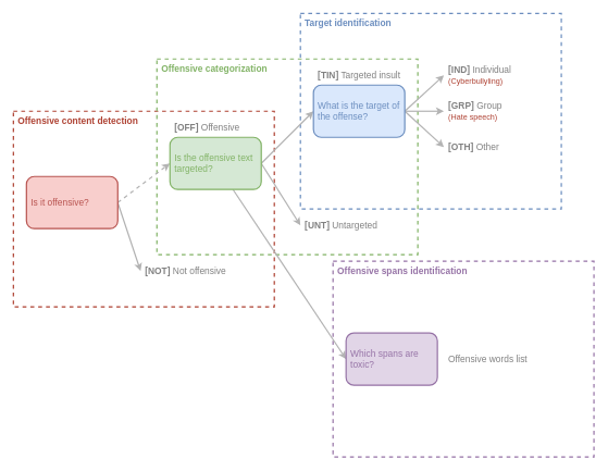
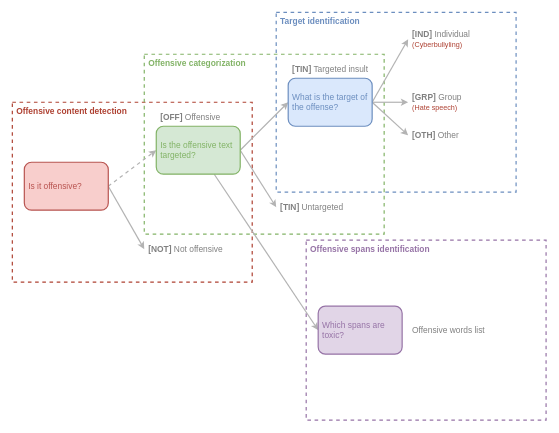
  <mxCell id="0" />
  <mxCell id="1" parent="0" />
  <mxCell id="2" value="Offensive spans identification" style="rounded=0;whiteSpace=wrap;html=1;strokeColor=#9673a6;verticalAlign=top;align=left;strokeWidth=2;spacingLeft=5;fontSize=14;fontStyle=1;dashed=1;fillColor=none;fontColor=#9673A6;" vertex="1" parent="1"><mxGeometry x="510" y="400" width="400" height="300" as="geometry" /></mxCell>
  <mxCell id="3" value="Offensive content detection" style="rounded=0;whiteSpace=wrap;html=1;strokeColor=#ae4132;fillColor=none;verticalAlign=top;align=left;fontColor=#AE4132;strokeWidth=2;spacingLeft=5;fontSize=14;fontStyle=1;dashed=1;" vertex="1" parent="1"><mxGeometry x="20" y="170" width="400" height="300" as="geometry" /></mxCell>
  <mxCell id="4" value="Offensive categorization" style="rounded=0;whiteSpace=wrap;html=1;strokeColor=#82b366;fillColor=none;verticalAlign=top;align=left;fontColor=#82B366;strokeWidth=2;spacingLeft=5;fontSize=14;fontStyle=1;dashed=1;" vertex="1" parent="1"><mxGeometry x="240" y="90" width="400" height="300" as="geometry" /></mxCell>
  <mxCell id="5" value="Target identification" style="rounded=0;whiteSpace=wrap;html=1;strokeColor=#6c8ebf;fillColor=none;verticalAlign=top;align=left;fontColor=#6C8EBF;strokeWidth=2;spacingLeft=5;fontSize=14;fontStyle=1;dashed=1;" vertex="1" parent="1"><mxGeometry x="460" y="20" width="400" height="300" as="geometry" /></mxCell>
  <mxCell id="6" style="rounded=0;orthogonalLoop=1;jettySize=auto;html=1;entryX=0;entryY=0.5;entryDx=0;entryDy=0;fontSize=14;fontColor=#6C8EBF;startArrow=none;startFill=0;strokeWidth=2;strokeColor=#B3B3B3;exitX=1;exitY=0.5;exitDx=0;exitDy=0;dashed=1;" edge="1" parent="1" source="8" target="12"><mxGeometry relative="1" as="geometry"><mxPoint x="170" y="340" as="sourcePoint" /></mxGeometry></mxCell>
  <mxCell id="7" style="edgeStyle=none;rounded=0;orthogonalLoop=1;jettySize=auto;html=1;exitX=1;exitY=0.5;exitDx=0;exitDy=0;entryX=0;entryY=0.5;entryDx=0;entryDy=0;fontSize=14;fontColor=#6C8EBF;startArrow=none;startFill=0;strokeColor=#B3B3B3;strokeWidth=2;" edge="1" parent="1" source="8" target="17"><mxGeometry relative="1" as="geometry" /></mxCell>
  <mxCell id="8" value="Is it offensive?" style="rounded=1;whiteSpace=wrap;html=1;fillColor=#f8cecc;align=left;strokeColor=#b85450;strokeWidth=2;spacingLeft=5;fontSize=14;fontColor=#B85450;" vertex="1" parent="1"><mxGeometry x="40" y="270" width="140" height="80" as="geometry" /></mxCell>
  <mxCell id="9" style="edgeStyle=none;rounded=0;orthogonalLoop=1;jettySize=auto;html=1;entryX=0;entryY=0.5;entryDx=0;entryDy=0;fontSize=14;fontColor=#6C8EBF;startArrow=none;startFill=0;strokeColor=#B3B3B3;strokeWidth=2;exitX=1;exitY=0.5;exitDx=0;exitDy=0;" edge="1" parent="1" source="12" target="19"><mxGeometry relative="1" as="geometry" /></mxCell>
  <mxCell id="10" style="edgeStyle=none;rounded=0;orthogonalLoop=1;jettySize=auto;html=1;exitX=1;exitY=0.5;exitDx=0;exitDy=0;entryX=0;entryY=0.5;entryDx=0;entryDy=0;fontSize=14;fontColor=#6C8EBF;startArrow=none;startFill=0;strokeColor=#B3B3B3;strokeWidth=2;" edge="1" parent="1" source="12" target="16"><mxGeometry relative="1" as="geometry" /></mxCell>
  <mxCell id="11" style="edgeStyle=none;rounded=0;orthogonalLoop=1;jettySize=auto;html=1;entryX=0;entryY=0.5;entryDx=0;entryDy=0;fontSize=14;fontColor=#6C8EBF;startArrow=none;startFill=0;endArrow=classic;endFill=1;strokeColor=#B3B3B3;strokeWidth=2;" edge="1" parent="1" source="12" target="22"><mxGeometry relative="1" as="geometry" /></mxCell>
  <mxCell id="12" value="Is the offensive text targeted?" style="rounded=1;whiteSpace=wrap;html=1;fillColor=#d5e8d4;align=left;strokeColor=#82b366;strokeWidth=2;spacingLeft=5;fontSize=14;fontColor=#82B366;" vertex="1" parent="1"><mxGeometry x="260" y="210" width="140" height="80" as="geometry" /></mxCell>
  <mxCell id="13" style="edgeStyle=none;rounded=0;orthogonalLoop=1;jettySize=auto;html=1;exitX=1;exitY=0.5;exitDx=0;exitDy=0;entryX=0;entryY=0.5;entryDx=0;entryDy=0;fontSize=14;fontColor=#6C8EBF;startArrow=none;startFill=0;strokeColor=#B3B3B3;strokeWidth=2;" edge="1" parent="1" source="16" target="21"><mxGeometry relative="1" as="geometry" /></mxCell>
  <mxCell id="14" style="edgeStyle=none;rounded=0;orthogonalLoop=1;jettySize=auto;html=1;exitX=1;exitY=0.5;exitDx=0;exitDy=0;fontSize=14;fontColor=#6C8EBF;startArrow=none;startFill=0;strokeColor=#B3B3B3;strokeWidth=2;" edge="1" parent="1" source="16" target="20"><mxGeometry relative="1" as="geometry" /></mxCell>
  <mxCell id="15" style="edgeStyle=none;rounded=0;orthogonalLoop=1;jettySize=auto;html=1;exitX=1;exitY=0.5;exitDx=0;exitDy=0;entryX=0;entryY=0.5;entryDx=0;entryDy=0;fontSize=14;fontColor=#6C8EBF;startArrow=none;startFill=0;strokeColor=#B3B3B3;strokeWidth=2;" edge="1" parent="1" source="16" target="18"><mxGeometry relative="1" as="geometry" /></mxCell>
  <mxCell id="16" value="What is the target of the offense?" style="rounded=1;whiteSpace=wrap;html=1;fillColor=#dae8fc;align=left;strokeColor=#6c8ebf;strokeWidth=2;spacingLeft=5;fontSize=14;fontColor=#6C8EBF;" vertex="1" parent="1"><mxGeometry x="480" y="130" width="140" height="80" as="geometry" /></mxCell>
- <mxCell id="17" value="&lt;font color=&quot;#808080&quot;&gt;&lt;b&gt;[NOT]&lt;/b&gt; Not offensive&lt;/font&gt;" style="text;html=1;strokeColor=none;fillColor=none;align=left;verticalAlign=middle;whiteSpace=wrap;rounded=0;fontSize=14;fontColor=#6C8EBF;spacingLeft=5;" vertex="1" parent="1"><mxGeometry x="215" y="400" width="150" height="30" as="geometry" /></mxCell>
- <mxCell id="18" value="&lt;font color=&quot;#808080&quot;&gt;&lt;b&gt;[IND]&lt;/b&gt; Individual&lt;/font&gt;&lt;br&gt;&lt;font color=&quot;#ae4132&quot; style=&quot;font-size: 12px&quot;&gt;(Cyberbullyling)&lt;/font&gt;" style="text;html=1;strokeColor=none;fillColor=none;align=left;verticalAlign=middle;whiteSpace=wrap;rounded=0;fontSize=14;fontColor=#6C8EBF;spacingLeft=5;" vertex="1" parent="1"><mxGeometry x="680" y="100" width="150" height="30" as="geometry" /></mxCell>
- <mxCell id="19" value="&lt;font color=&quot;#808080&quot;&gt;&lt;b&gt;[UNT]&lt;/b&gt; Untargeted&lt;/font&gt;" style="text;html=1;strokeColor=none;fillColor=none;align=left;verticalAlign=middle;whiteSpace=wrap;rounded=0;fontSize=14;fontColor=#6C8EBF;spacingLeft=5;" vertex="1" parent="1"><mxGeometry x="460" y="330" width="150" height="30" as="geometry" /></mxCell>
+ <mxCell id="17" value="&lt;font color=&quot;#808080&quot;&gt;&lt;b&gt;[NOT]&lt;/b&gt; Not offensive&lt;/font&gt;" style="text;html=1;strokeColor=none;fillColor=none;align=left;verticalAlign=middle;whiteSpace=wrap;rounded=0;fontSize=14;fontColor=#6C8EBF;spacingLeft=5;" vertex="1" parent="1"><mxGeometry x="240" y="400" width="150" height="30" as="geometry" /></mxCell>
+ <mxCell id="18" value="&lt;font color=&quot;#808080&quot;&gt;&lt;b&gt;[IND]&lt;/b&gt; Individual&lt;/font&gt;&lt;br&gt;&lt;font color=&quot;#ae4132&quot; style=&quot;font-size: 12px&quot;&gt;(Cyberbullyling)&lt;/font&gt;" style="text;html=1;strokeColor=none;fillColor=none;align=left;verticalAlign=middle;whiteSpace=wrap;rounded=0;fontSize=14;fontColor=#6C8EBF;spacingLeft=5;" vertex="1" parent="1"><mxGeometry x="680" y="50" width="150" height="30" as="geometry" /></mxCell>
+ <mxCell id="19" value="&lt;font color=&quot;#808080&quot;&gt;&lt;b&gt;[TIN]&lt;/b&gt; Untargeted&lt;/font&gt;" style="text;html=1;strokeColor=none;fillColor=none;align=left;verticalAlign=middle;whiteSpace=wrap;rounded=0;fontSize=14;fontColor=#6C8EBF;spacingLeft=5;" vertex="1" parent="1"><mxGeometry x="460" y="330" width="150" height="30" as="geometry" /></mxCell>
  <mxCell id="20" value="&lt;font color=&quot;#808080&quot;&gt;&lt;b&gt;[GRP]&lt;/b&gt; Group&lt;/font&gt;&lt;br&gt;&lt;font color=&quot;#ae4132&quot; style=&quot;font-size: 12px&quot;&gt;(Hate speech)&lt;/font&gt;" style="text;html=1;strokeColor=none;fillColor=none;align=left;verticalAlign=middle;whiteSpace=wrap;rounded=0;fontSize=14;fontColor=#6C8EBF;spacingLeft=5;" vertex="1" parent="1"><mxGeometry x="680" y="155" width="150" height="30" as="geometry" /></mxCell>
  <mxCell id="21" value="&lt;font color=&quot;#808080&quot;&gt;&lt;b&gt;[OTH]&lt;/b&gt; Other&lt;/font&gt;" style="text;html=1;strokeColor=none;fillColor=none;align=left;verticalAlign=middle;whiteSpace=wrap;rounded=0;fontSize=14;fontColor=#6C8EBF;spacingLeft=5;" vertex="1" parent="1"><mxGeometry x="680" y="210" width="150" height="30" as="geometry" /></mxCell>
  <mxCell id="22" value="Which spans are toxic?" style="rounded=1;whiteSpace=wrap;html=1;fillColor=#e1d5e7;align=left;strokeColor=#9673a6;strokeWidth=2;spacingLeft=5;fontSize=14;fontColor=#9673A6;" vertex="1" parent="1"><mxGeometry x="530" y="510" width="140" height="80" as="geometry" /></mxCell>
  <mxCell id="23" value="&lt;font color=&quot;#808080&quot;&gt;&lt;b&gt;[OFF]&lt;/b&gt; Offensive&lt;/font&gt;" style="text;html=1;strokeColor=none;fillColor=none;align=left;verticalAlign=middle;whiteSpace=wrap;rounded=0;fontSize=14;fontColor=#6C8EBF;spacingLeft=5;" vertex="1" parent="1"><mxGeometry x="260" y="180" width="150" height="30" as="geometry" /></mxCell>
  <mxCell id="24" value="&lt;font color=&quot;#808080&quot;&gt;&lt;b&gt;[TIN]&lt;/b&gt; Targeted insult&lt;/font&gt;" style="text;html=1;strokeColor=none;fillColor=none;align=left;verticalAlign=middle;whiteSpace=wrap;rounded=0;fontSize=14;fontColor=#6C8EBF;spacingLeft=5;" vertex="1" parent="1"><mxGeometry x="480" y="100" width="150" height="30" as="geometry" /></mxCell>
  <mxCell id="25" value="&lt;font color=&quot;#808080&quot;&gt;Offensive words list&lt;/font&gt;" style="text;html=1;strokeColor=none;fillColor=none;align=left;verticalAlign=middle;whiteSpace=wrap;rounded=0;fontSize=14;fontColor=#6C8EBF;spacingLeft=5;" vertex="1" parent="1"><mxGeometry x="680" y="535" width="150" height="30" as="geometry" /></mxCell>
